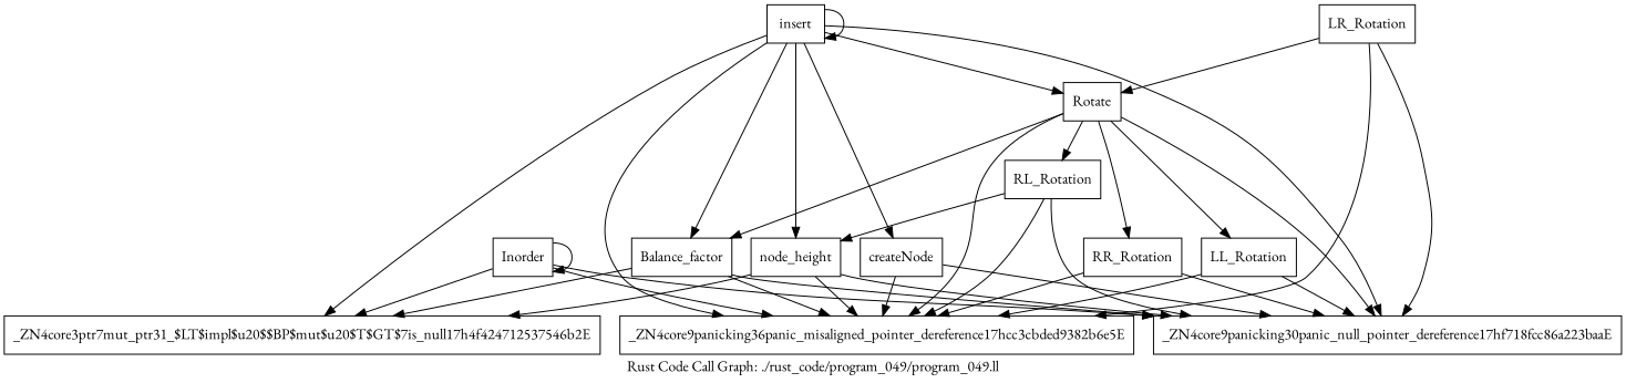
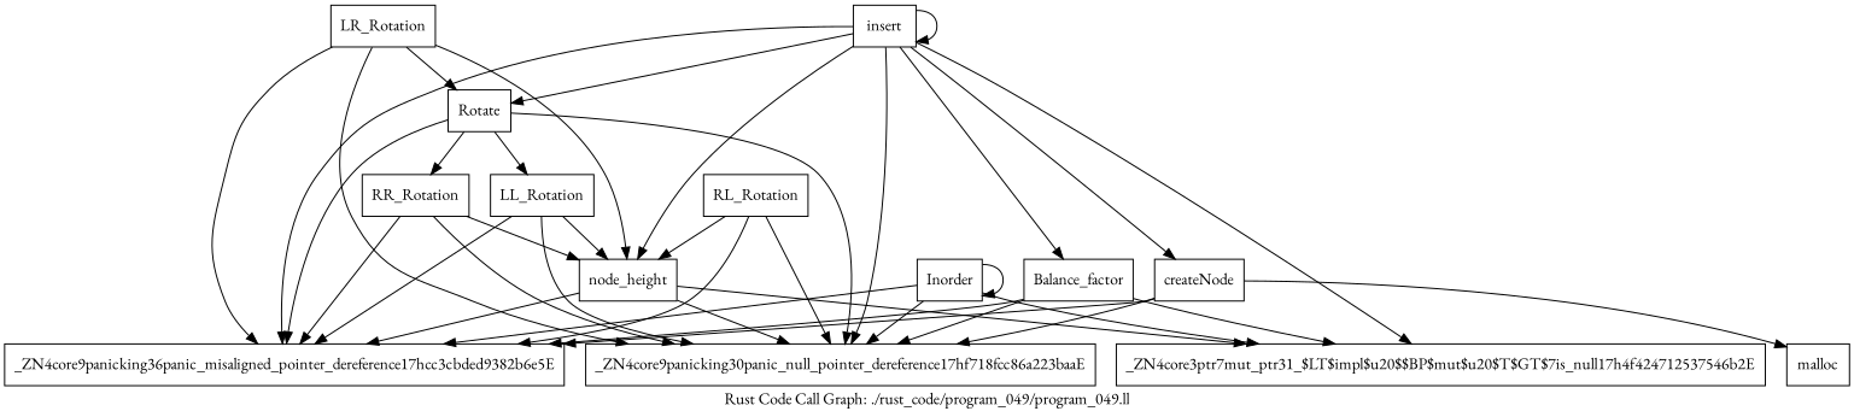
  digraph {
    fontname="EB Garamond"
    label="Rust Code Call Graph: ./rust_code/program_049/program_049.ll"
    node [fontname="EB Garamond" shape=record]
    edge [fontname="EB Garamond"]
    n1 [label="{_ZN4core3ptr7mut_ptr31_$LT$impl$u20$$BP$mut$u20$T$GT$7is_null17h4f424712537546b2E}"]
    n2 [label="{node_height}"]
    n3 [label="{_ZN4core9panicking36panic_misaligned_pointer_dereference17hcc3cbded9382b6e5E}"]
    n4 [label="{_ZN4core9panicking30panic_null_pointer_dereference17hf718fcc86a223baaE}"]
    n5 [label="{LR_Rotation}"]
    n6 [label="{Rotate}"]
    n7 [label="{RL_Rotation}"]
    n8 [label="{RR_Rotation}"]
    n9 [label="{LL_Rotation}"]
    n10 [label="{createNode}"]
+   n11 [label="{malloc}"]
    n12 [label="{Inorder}"]
    n13 [label="{Balance_factor}"]
    n14 [label="{insert}"]
    n2 -> n1
    n2 -> n3
    n2 -> n4
+   n5 -> n2
    n5 -> n3
    n5 -> n4
    n5 -> n6
    n6 -> n3
    n6 -> n4
-   n6 -> n7
    n6 -> n8
    n6 -> n9
-   n6 -> n13
    n7 -> n2
    n7 -> n3
    n7 -> n4
+   n8 -> n2
    n8 -> n3
    n8 -> n4
+   n9 -> n2
    n9 -> n3
    n9 -> n4
    n10 -> n3
    n10 -> n4
+   n10 -> n11
    n12 -> n1
    n12 -> n3
    n12 -> n4
    n12 -> n12
    n13 -> n1
    n13 -> n3
    n13 -> n4
    n14 -> n1
    n14 -> n2
    n14 -> n3
    n14 -> n4
    n14 -> n6
    n14 -> n10
    n14 -> n13
    n14 -> n14
  }
